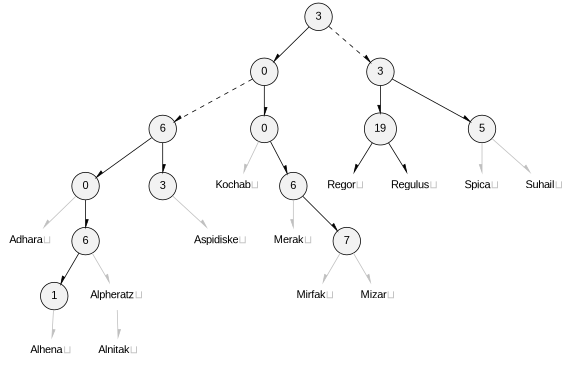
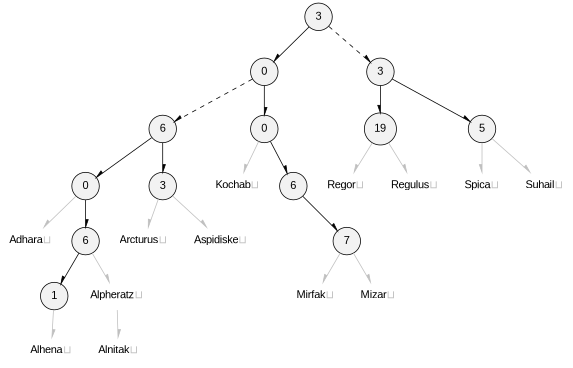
  digraph {
    fontname="Liberation Sans"
    node [fontname="Liberation Sans" shape=none]
    edge [arrowhead=lnormal fontname="Liberation Sans" color=Gray75]
    n1 [fillcolor=Grey95 label=3 shape=circle style=filled]
    n2 [fillcolor=Grey95 label=0 shape=circle style=filled]
    n3 [fillcolor=Grey95 label=3 shape=circle style=filled]
    n4 [fillcolor=Grey95 label=6 shape=circle style=filled]
    n5 [fillcolor=Grey95 label=0 shape=circle style=filled]
    n6 [fillcolor=Grey95 label=19 shape=circle style=filled]
    n7 [fillcolor=Grey95 label=5 shape=circle style=filled]
    n8 [fillcolor=Grey95 label=0 shape=circle style=filled]
    n9 [fillcolor=Grey95 label=3 shape=circle style=filled]
    n10 [label=<Kochab<font color="Gray75">⊔</font>>]
    n11 [fillcolor=Grey95 label=6 shape=circle style=filled]
    n12 [label=<Regor<font color="Gray75">⊔</font>>]
    n13 [label=<Regulus<font color="Gray75">⊔</font>>]
    n14 [label=<Spica<font color="Gray75">⊔</font>>]
    n15 [label=<Suhail<font color="Gray75">⊔</font>>]
    n16 [label=<Adhara<font color="Gray75">⊔</font>>]
    n17 [fillcolor=Grey95 label=6 shape=circle style=filled]
+   n18 [label=<Arcturus<font color="Gray75">⊔</font>>]
    n19 [label=<Aspidiske<font color="Gray75">⊔</font>>]
-   n20 [label=<Merak<font color="Gray75">⊔</font>>]
    n21 [fillcolor=Grey95 label=7 shape=circle style=filled]
    n22 [label=<Mirfak<font color="Gray75">⊔</font>>]
    n23 [label=<Mizar<font color="Gray75">⊔</font>>]
    n24 [fillcolor=Grey95 label=1 shape=circle style=filled]
    n25 [label=<Alpheratz<font color="Gray75">⊔</font>>]
    n26 [label=<Alhena<font color="Gray75">⊔</font>>]
    n27 [label=<Alnitak<font color="Gray75">⊔</font>>]
    n1 -> n2 [arrowhead=rnormal color=""]
    n1 -> n3 [style=dashed color=""]
    n2 -> n4 [arrowhead=rnormal style=dashed color=""]
    n2 -> n5 [color=""]
    n3 -> n6 [arrowhead=rnormal color=""]
    n3 -> n7 [color=""]
    n4 -> n8 [arrowhead=rnormal color=""]
    n4 -> n9 [color=""]
    n5 -> n10 [arrowhead=rnormal]
    n5 -> n11 [color=""]
-   n6 -> n12 [arrowhead=rnormal color=black]
-   n6 -> n13 [color=black]
+   n6 -> n12 [arrowhead=rnormal]
+   n6 -> n13
    n7 -> n14 [arrowhead=rnormal]
    n7 -> n15
    n8 -> n16 [arrowhead=rnormal]
    n8 -> n17 [color=""]
+   n9 -> n18 [arrowhead=rnormal]
    n9 -> n19
-   n11 -> n20 [arrowhead=rnormal]
    n11 -> n21 [color=""]
    n17 -> n24 [arrowhead=rnormal color=""]
    n17 -> n25
    n21 -> n22 [arrowhead=rnormal]
    n21 -> n23
    n24 -> n26
    n25 -> n27
  }
